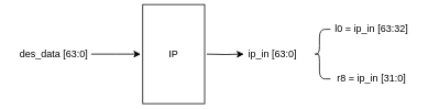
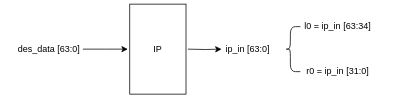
  <mxCell id="0" />
  <mxCell id="1" parent="0" />
  <mxCell id="2" value="" style="rounded=0;whiteSpace=wrap;html=1;rotation=90;" vertex="1" parent="1"><mxGeometry x="150" y="27.5" width="120" height="75" as="geometry" /></mxCell>
  <mxCell id="3" style="edgeStyle=orthogonalEdgeStyle;rounded=0;orthogonalLoop=1;jettySize=auto;html=1;exitX=1;exitY=0.5;exitDx=0;exitDy=0;entryX=0;entryY=0.5;entryDx=0;entryDy=0;" parent="1" target="7" edge="1"><mxGeometry relative="1" as="geometry"><mxPoint x="250" y="65" as="sourcePoint" /></mxGeometry></mxCell>
  <mxCell id="4" value="IP" style="text;html=1;align=center;verticalAlign=middle;whiteSpace=wrap;rounded=0;" parent="1" vertex="1"><mxGeometry x="180" y="50" width="60" height="30" as="geometry" /></mxCell>
  <mxCell id="5" style="edgeStyle=orthogonalEdgeStyle;rounded=0;orthogonalLoop=1;jettySize=auto;html=1;exitX=1;exitY=0.5;exitDx=0;exitDy=0;entryX=0;entryY=0.5;entryDx=0;entryDy=0;" parent="1" source="6" edge="1"><mxGeometry relative="1" as="geometry"><mxPoint x="170" y="65" as="targetPoint" /></mxGeometry></mxCell>
  <mxCell id="6" value="des_data [63:0]" style="text;html=1;align=center;verticalAlign=middle;whiteSpace=wrap;rounded=0;" parent="1" vertex="1"><mxGeometry x="20" y="50" width="90" height="30" as="geometry" /></mxCell>
  <mxCell id="7" value="ip_in [63:0]" style="text;html=1;align=center;verticalAlign=middle;whiteSpace=wrap;rounded=0;" parent="1" vertex="1"><mxGeometry x="295" y="50" width="70" height="30" as="geometry" /></mxCell>
  <mxCell id="8" value="" style="shape=curlyBracket;whiteSpace=wrap;html=1;rounded=1;labelPosition=left;verticalLabelPosition=middle;align=right;verticalAlign=middle;size=0.333;" parent="1" vertex="1"><mxGeometry x="380" y="35" width="20" height="60" as="geometry" /></mxCell>
- <mxCell id="9" value="l0 = ip_in [63:32]" style="text;html=1;align=center;verticalAlign=middle;whiteSpace=wrap;rounded=0;" parent="1" vertex="1"><mxGeometry x="390" y="20" width="120" height="30" as="geometry" /></mxCell>
- <mxCell id="10" value="r8 = ip_in [31:0]" style="text;html=1;align=center;verticalAlign=middle;whiteSpace=wrap;rounded=0;" parent="1" vertex="1"><mxGeometry x="390" y="80" width="120" height="30" as="geometry" /></mxCell>
+ <mxCell id="9" value="l0 = ip_in [63:34]" style="text;html=1;align=center;verticalAlign=middle;whiteSpace=wrap;rounded=0;" parent="1" vertex="1"><mxGeometry x="390" y="20" width="120" height="30" as="geometry" /></mxCell>
+ <mxCell id="10" value="r0 = ip_in [31:0]" style="text;html=1;align=center;verticalAlign=middle;whiteSpace=wrap;rounded=0;" parent="1" vertex="1"><mxGeometry x="390" y="80" width="120" height="30" as="geometry" /></mxCell>
